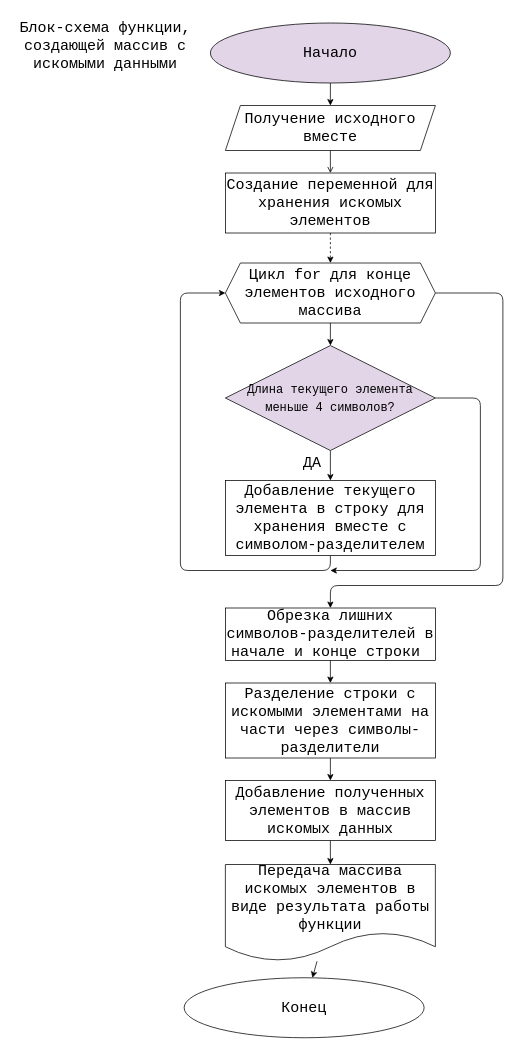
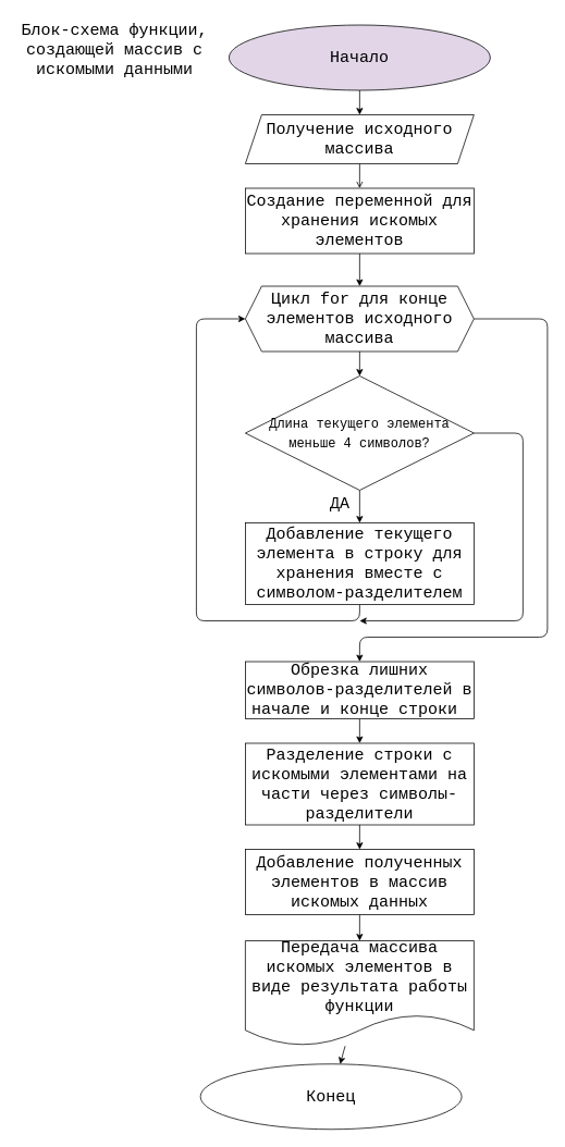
  <mxCell id="0" />
  <mxCell id="1" parent="0" />
  <mxCell id="2" value="" style="edgeStyle=none;html=1;fontFamily=Courier New;fontSize=20;" edge="1" parent="1" source="3" target="6"><mxGeometry relative="1" as="geometry" /></mxCell>
  <mxCell id="3" value="Начало" style="ellipse;whiteSpace=wrap;html=1;fontSize=20;fontFamily=Courier New;fillColor=#e1d5e7;" vertex="1" parent="1"><mxGeometry x="280" y="30" width="320" height="80" as="geometry" /></mxCell>
  <mxCell id="4" value="Блок-схема функции, создающей массив с искомыми данными" style="text;html=1;strokeColor=none;fillColor=none;align=center;verticalAlign=middle;whiteSpace=wrap;rounded=0;fontFamily=Courier New;fontSize=20;" vertex="1" parent="1"><mxGeometry x="20" y="20" width="240" height="80" as="geometry" /></mxCell>
  <mxCell id="5" value="" style="edgeStyle=none;html=1;fontFamily=Courier New;fontSize=20;endArrow=open;" edge="1" parent="1" source="6" target="8"><mxGeometry relative="1" as="geometry" /></mxCell>
- <mxCell id="6" value="Получение исходного вместе" style="shape=parallelogram;perimeter=parallelogramPerimeter;whiteSpace=wrap;html=1;fixedSize=1;fontFamily=Courier New;fontSize=20;" vertex="1" parent="1"><mxGeometry x="300" y="140" width="280" height="60" as="geometry" /></mxCell>
- <mxCell id="7" value="" style="edgeStyle=none;html=1;fontFamily=Courier New;fontSize=20;dashed=1;" edge="1" parent="1" source="8" target="11"><mxGeometry relative="1" as="geometry" /></mxCell>
+ <mxCell id="6" value="Получение исходного массива" style="shape=parallelogram;perimeter=parallelogramPerimeter;whiteSpace=wrap;html=1;fixedSize=1;fontFamily=Courier New;fontSize=20;" vertex="1" parent="1"><mxGeometry x="300" y="140" width="280" height="60" as="geometry" /></mxCell>
+ <mxCell id="7" value="" style="edgeStyle=none;html=1;fontFamily=Courier New;fontSize=20;" edge="1" parent="1" source="8" target="11"><mxGeometry relative="1" as="geometry" /></mxCell>
  <mxCell id="8" value="Создание переменной для хранения искомых элементов" style="rounded=0;whiteSpace=wrap;html=1;fontFamily=Courier New;fontSize=20;" vertex="1" parent="1"><mxGeometry x="300" y="230" width="280" height="80" as="geometry" /></mxCell>
  <mxCell id="9" value="" style="edgeStyle=none;html=1;fontFamily=Courier New;fontSize=16;" edge="1" parent="1" source="11" target="14"><mxGeometry relative="1" as="geometry" /></mxCell>
  <mxCell id="10" style="edgeStyle=none;html=1;exitX=1;exitY=0.5;exitDx=0;exitDy=0;fontFamily=Courier New;fontSize=20;" edge="1" parent="1" source="11" target="19"><mxGeometry relative="1" as="geometry"><Array as="points"><mxPoint x="670" y="390" /><mxPoint x="670" y="780" /><mxPoint x="440" y="780" /></Array></mxGeometry></mxCell>
  <mxCell id="11" value="Цикл for для конце элементов исходного массива" style="shape=hexagon;perimeter=hexagonPerimeter2;whiteSpace=wrap;html=1;fixedSize=1;fontFamily=Courier New;fontSize=20;" vertex="1" parent="1"><mxGeometry x="300" y="350" width="280" height="80" as="geometry" /></mxCell>
  <mxCell id="12" value="" style="edgeStyle=none;html=1;fontFamily=Courier New;fontSize=20;" edge="1" parent="1" source="14" target="17"><mxGeometry relative="1" as="geometry" /></mxCell>
  <mxCell id="13" style="edgeStyle=none;html=1;exitX=1;exitY=0.5;exitDx=0;exitDy=0;fontFamily=Courier New;fontSize=20;" edge="1" parent="1" source="14"><mxGeometry relative="1" as="geometry"><mxPoint x="440" y="760" as="targetPoint" /><Array as="points"><mxPoint x="640" y="530" /><mxPoint x="640" y="760" /></Array></mxGeometry></mxCell>
- <mxCell id="14" value="&lt;font style=&quot;font-size: 16px&quot;&gt;Длина текущего элемента меньше 4 символов?&lt;/font&gt;" style="rhombus;whiteSpace=wrap;html=1;fontFamily=Courier New;fontSize=20;fillColor=#e1d5e7;" vertex="1" parent="1"><mxGeometry x="300" y="460" width="280" height="140" as="geometry" /></mxCell>
+ <mxCell id="14" value="&lt;font style=&quot;font-size: 16px&quot;&gt;Длина текущего элемента меньше 4 символов?&lt;/font&gt;" style="rhombus;whiteSpace=wrap;html=1;fontFamily=Courier New;fontSize=20;" vertex="1" parent="1"><mxGeometry x="300" y="460" width="280" height="140" as="geometry" /></mxCell>
  <mxCell id="15" value="ДА" style="text;html=1;strokeColor=none;fillColor=none;align=center;verticalAlign=middle;whiteSpace=wrap;rounded=0;fontFamily=Courier New;fontSize=20;" vertex="1" parent="1"><mxGeometry x="401" y="602" width="30" height="30" as="geometry" /></mxCell>
  <mxCell id="16" style="edgeStyle=none;html=1;entryX=0;entryY=0.5;entryDx=0;entryDy=0;fontFamily=Courier New;fontSize=20;" edge="1" parent="1" source="17" target="11"><mxGeometry relative="1" as="geometry"><Array as="points"><mxPoint x="440" y="760" /><mxPoint x="240" y="760" /><mxPoint x="240" y="390" /></Array></mxGeometry></mxCell>
  <mxCell id="17" value="Добавление текущего элемента в строку для хранения вместе с символом-разделителем" style="rounded=0;whiteSpace=wrap;html=1;fontFamily=Courier New;fontSize=20;" vertex="1" parent="1"><mxGeometry x="300" y="640" width="280" height="100" as="geometry" /></mxCell>
  <mxCell id="18" value="" style="edgeStyle=none;html=1;fontFamily=Courier New;fontSize=20;" edge="1" parent="1" source="19" target="21"><mxGeometry relative="1" as="geometry" /></mxCell>
  <mxCell id="19" value="Обрезка лишних символов-разделителей в начале и конце строки&amp;nbsp;" style="rounded=0;whiteSpace=wrap;html=1;fontFamily=Courier New;fontSize=20;" vertex="1" parent="1"><mxGeometry x="300" y="810" width="280" height="70" as="geometry" /></mxCell>
  <mxCell id="20" value="" style="edgeStyle=none;html=1;fontFamily=Courier New;fontSize=20;" edge="1" parent="1" source="21" target="23"><mxGeometry relative="1" as="geometry" /></mxCell>
  <mxCell id="21" value="Разделение строки с искомыми элементами на части через символы-разделители" style="rounded=0;whiteSpace=wrap;html=1;fontFamily=Courier New;fontSize=20;" vertex="1" parent="1"><mxGeometry x="300" y="910" width="280" height="100" as="geometry" /></mxCell>
  <mxCell id="22" value="" style="edgeStyle=none;html=1;fontFamily=Courier New;fontSize=20;" edge="1" parent="1" source="23" target="26"><mxGeometry relative="1" as="geometry" /></mxCell>
  <mxCell id="23" value="Добавление полученных элементов в массив искомых данных" style="rounded=0;whiteSpace=wrap;html=1;fontFamily=Courier New;fontSize=20;" vertex="1" parent="1"><mxGeometry x="300" y="1040" width="280" height="80" as="geometry" /></mxCell>
  <mxCell id="24" value="Конец" style="ellipse;whiteSpace=wrap;html=1;fontFamily=Courier New;fontSize=20;" vertex="1" parent="1"><mxGeometry x="245" y="1303" width="320" height="80" as="geometry" /></mxCell>
  <mxCell id="25" value="" style="edgeStyle=none;html=1;fontFamily=Courier New;fontSize=20;" edge="1" parent="1" source="26" target="24"><mxGeometry relative="1" as="geometry" /></mxCell>
  <mxCell id="26" value="Передача массива искомых элементов в виде результата работы функции" style="shape=document;whiteSpace=wrap;html=1;boundedLbl=1;fontFamily=Courier New;fontSize=20;" vertex="1" parent="1"><mxGeometry x="300" y="1152" width="280" height="129" as="geometry" /></mxCell>
